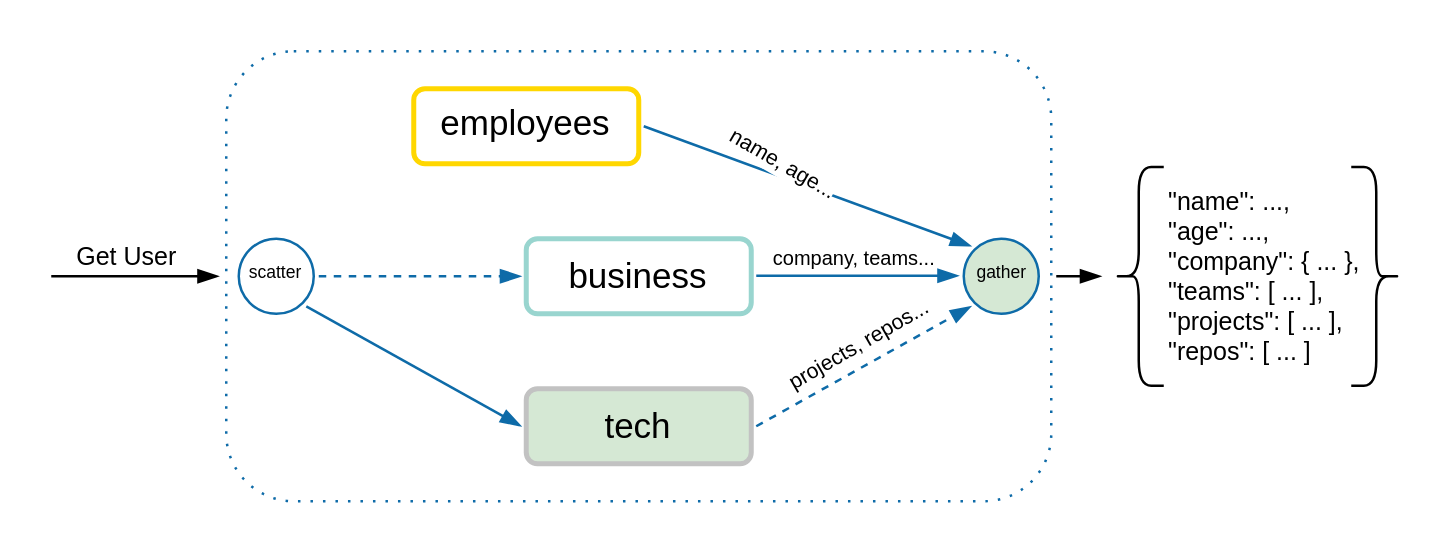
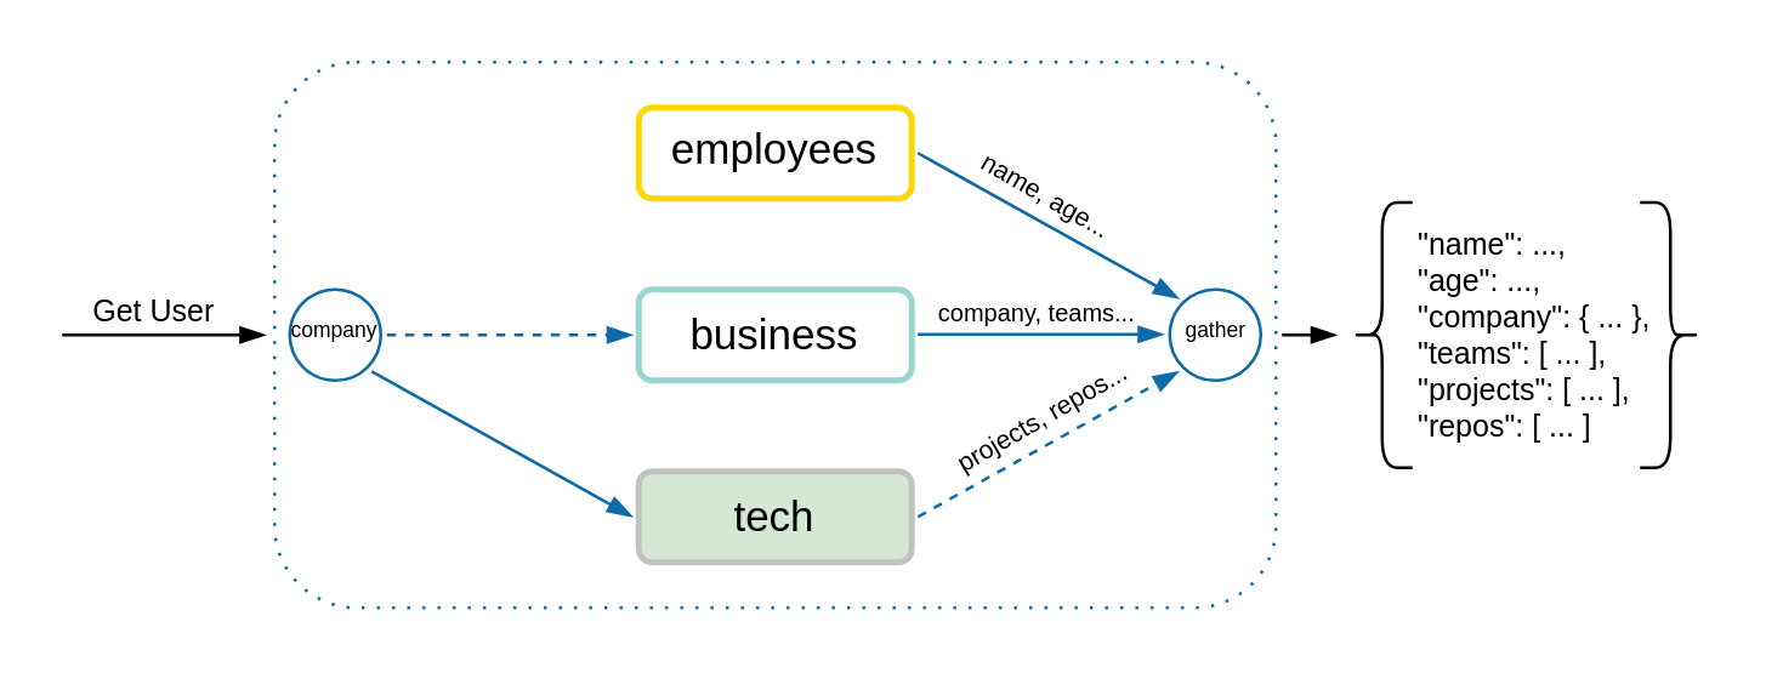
  <mxCell id="0" />
  <mxCell id="1" parent="0" />
  <mxCell id="2" value="" style="rounded=1;whiteSpace=wrap;html=1;labelBackgroundColor=none;strokeColor=#0E6BA8;fontSize=13;fontColor=#000000;dashed=1;dashPattern=1 4;" vertex="1" parent="1"><mxGeometry x="90" y="20" width="330" height="180" as="geometry" /></mxCell>
- <mxCell id="3" value="employees" style="rounded=1;whiteSpace=wrap;html=1;fontSize=14;fillColor=#FFFFFF;strokeWidth=2;perimeterSpacing=2;strokeColor=#FFD700;spacingBottom=2;" vertex="1" parent="1"><mxGeometry x="165" y="35" width="90" height="30" as="geometry" /></mxCell>
+ <mxCell id="3" value="employees" style="rounded=1;whiteSpace=wrap;html=1;fontSize=14;fillColor=#FFFFFF;strokeWidth=2;perimeterSpacing=2;strokeColor=#FFD700;spacingBottom=2;" vertex="1" parent="1"><mxGeometry x="210" y="35" width="90" height="30" as="geometry" /></mxCell>
  <mxCell id="4" value="&lt;span style=&quot;font-size: 14px&quot;&gt;business&lt;/span&gt;" style="rounded=1;whiteSpace=wrap;html=1;fontSize=16;strokeColor=#99D5CF;fillColor=#FFFFFF;strokeWidth=2;perimeterSpacing=2;spacingBottom=2;" vertex="1" parent="1"><mxGeometry x="210" y="95" width="90" height="30" as="geometry" /></mxCell>
  <mxCell id="5" value="&lt;span style=&quot;font-size: 14px&quot;&gt;tech&lt;/span&gt;" style="rounded=1;whiteSpace=wrap;html=1;fontSize=16;fillColor=#d5e8d4;strokeWidth=2;strokeColor=#c2c2c2;perimeterSpacing=2;spacing=0;spacingBottom=2;" vertex="1" parent="1"><mxGeometry x="210" y="155" width="90" height="30" as="geometry" /></mxCell>
  <mxCell id="6" value="" style="endArrow=blockThin;html=1;endFill=1;entryX=0;entryY=0.5;entryDx=0;entryDy=0;exitX=1;exitY=1;exitDx=0;exitDy=0;strokeColor=#0E6BA8;" edge="1" parent="1" source="8" target="5"><mxGeometry width="50" height="50" relative="1" as="geometry"><mxPoint x="125.27" y="115.31" as="sourcePoint" /><mxPoint x="218" y="60" as="targetPoint" /></mxGeometry></mxCell>
  <mxCell id="7" value="" style="endArrow=blockThin;html=1;endFill=1;entryX=0;entryY=0.5;entryDx=0;entryDy=0;exitX=1;exitY=0.5;exitDx=0;exitDy=0;strokeColor=#0E6BA8;dashed=1;" edge="1" parent="1" source="8" target="4"><mxGeometry width="50" height="50" relative="1" as="geometry"><mxPoint x="130" y="105" as="sourcePoint" /><mxPoint x="218" y="60" as="targetPoint" /></mxGeometry></mxCell>
- <mxCell id="8" value="scatter" style="ellipse;whiteSpace=wrap;html=1;labelBackgroundColor=none;strokeColor=#0E6BA8;fontSize=7;fontColor=#000000;perimeterSpacing=2;spacingBottom=2;" vertex="1" parent="1"><mxGeometry x="95" y="95" width="30" height="30" as="geometry" /></mxCell>
- <mxCell id="9" value="gather" style="ellipse;whiteSpace=wrap;html=1;labelBackgroundColor=none;strokeColor=#0E6BA8;fontSize=7;fontColor=#000000;perimeterSpacing=2;spacingBottom=2;spacingLeft=1;fillColor=#d5e8d4;" vertex="1" parent="1"><mxGeometry x="385" y="95" width="30" height="30" as="geometry" /></mxCell>
+ <mxCell id="8" value="company" style="ellipse;whiteSpace=wrap;html=1;labelBackgroundColor=none;strokeColor=#0E6BA8;fontSize=7;fontColor=#000000;perimeterSpacing=2;spacingBottom=2;" vertex="1" parent="1"><mxGeometry x="95" y="95" width="30" height="30" as="geometry" /></mxCell>
+ <mxCell id="9" value="gather" style="ellipse;whiteSpace=wrap;html=1;labelBackgroundColor=none;strokeColor=#0E6BA8;fontSize=7;fontColor=#000000;perimeterSpacing=2;spacingBottom=2;spacingLeft=1;" vertex="1" parent="1"><mxGeometry x="385" y="95" width="30" height="30" as="geometry" /></mxCell>
  <mxCell id="10" value="" style="endArrow=blockThin;html=1;endFill=1;entryX=0;entryY=0.5;entryDx=0;entryDy=0;exitX=1;exitY=0.5;exitDx=0;exitDy=0;strokeColor=#0E6BA8;" edge="1" parent="1"><mxGeometry width="50" height="50" relative="1" as="geometry"><mxPoint x="302" y="109.78" as="sourcePoint" /><mxPoint x="383" y="109.78" as="targetPoint" /></mxGeometry></mxCell>
  <mxCell id="11" value="" style="endArrow=blockThin;html=1;endFill=1;exitX=1;exitY=0.5;exitDx=0;exitDy=0;entryX=0;entryY=0;entryDx=0;entryDy=0;strokeColor=#0E6BA8;" edge="1" parent="1" source="3" target="9"><mxGeometry width="50" height="50" relative="1" as="geometry"><mxPoint x="329.021" y="64.999" as="sourcePoint" /><mxPoint x="400" y="65" as="targetPoint" /></mxGeometry></mxCell>
  <mxCell id="12" value="name, age..." style="edgeLabel;html=1;align=center;verticalAlign=middle;resizable=0;points=[];fontSize=8.5;fontColor=#000000;rotation=30;" vertex="1" connectable="0" parent="11"><mxGeometry x="-0.385" y="1" relative="1" as="geometry"><mxPoint x="15" as="offset" /></mxGeometry></mxCell>
  <mxCell id="13" value="" style="endArrow=blockThin;html=1;endFill=1;exitX=1;exitY=0.5;exitDx=0;exitDy=0;entryX=0;entryY=1;entryDx=0;entryDy=0;strokeColor=#0E6BA8;dashed=1;" edge="1" parent="1" source="5" target="9"><mxGeometry width="50" height="50" relative="1" as="geometry"><mxPoint x="320" y="155" as="sourcePoint" /><mxPoint x="370" y="119" as="targetPoint" /></mxGeometry></mxCell>
  <mxCell id="14" value="" style="endArrow=blockThin;html=1;endFill=1;" edge="1" parent="1"><mxGeometry width="50" height="50" relative="1" as="geometry"><mxPoint x="422" y="110" as="sourcePoint" /><mxPoint x="440" y="110" as="targetPoint" /></mxGeometry></mxCell>
  <mxCell id="15" value="projects, repos..." style="edgeLabel;html=1;align=center;verticalAlign=middle;resizable=0;points=[];fontSize=8.5;fontColor=#000000;rotation=330;" vertex="1" connectable="0" parent="1"><mxGeometry x="342" y="138" as="geometry" /></mxCell>
  <mxCell id="16" value="company, teams..." style="edgeLabel;html=1;align=center;verticalAlign=middle;resizable=0;points=[];fontSize=8;fontColor=#000000;rotation=0;" vertex="1" connectable="0" parent="1"><mxGeometry x="340" y="102" as="geometry" /></mxCell>
  <mxCell id="17" value="" style="endArrow=blockThin;html=1;endFill=1;" edge="1" parent="1"><mxGeometry width="50" height="50" relative="1" as="geometry"><mxPoint x="20" y="110" as="sourcePoint" /><mxPoint x="87" y="110" as="targetPoint" /></mxGeometry></mxCell>
  <mxCell id="18" value="Get User" style="edgeLabel;html=1;align=center;verticalAlign=middle;resizable=0;points=[];fontSize=10;" vertex="1" connectable="0" parent="17"><mxGeometry x="-0.275" y="1" relative="1" as="geometry"><mxPoint x="5.74" y="-8" as="offset" /></mxGeometry></mxCell>
  <mxCell id="19" value="" style="shape=curlyBracket;whiteSpace=wrap;html=1;rounded=1;fontSize=10;" vertex="1" parent="1"><mxGeometry x="445" y="66.25" width="20" height="87.5" as="geometry" /></mxCell>
  <mxCell id="20" value="&lt;div style=&quot;text-align: left&quot;&gt;&lt;span&gt;&quot;name&quot;: ...,&lt;/span&gt;&lt;/div&gt;&lt;div style=&quot;text-align: left&quot;&gt;&lt;span&gt;&quot;age&quot;: ...,&lt;/span&gt;&lt;/div&gt;&lt;div style=&quot;text-align: left&quot;&gt;&lt;span&gt;&quot;company&quot;: { ... },&lt;/span&gt;&lt;/div&gt;&lt;div style=&quot;text-align: left&quot;&gt;&lt;span&gt;&quot;teams&quot;: [ ... ],&lt;/span&gt;&lt;/div&gt;&lt;div style=&quot;text-align: left&quot;&gt;&lt;span&gt;&quot;projects&quot;: [ ... ],&lt;/span&gt;&lt;/div&gt;&lt;div style=&quot;text-align: left&quot;&gt;&lt;span&gt;&quot;repos&quot;: [ ... ]&lt;/span&gt;&lt;/div&gt;" style="text;html=1;align=center;verticalAlign=middle;resizable=0;points=[];autosize=1;fontSize=10;" vertex="1" parent="1"><mxGeometry x="460" y="70" width="90" height="80" as="geometry" /></mxCell>
  <mxCell id="21" value="" style="shape=curlyBracket;whiteSpace=wrap;html=1;rounded=1;fontSize=10;direction=west;" vertex="1" parent="1"><mxGeometry x="540" y="66.25" width="20" height="87.5" as="geometry" /></mxCell>
